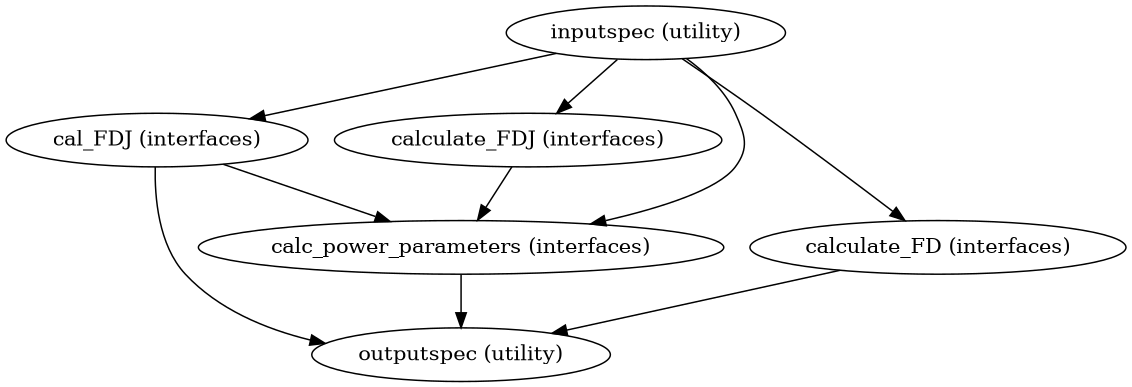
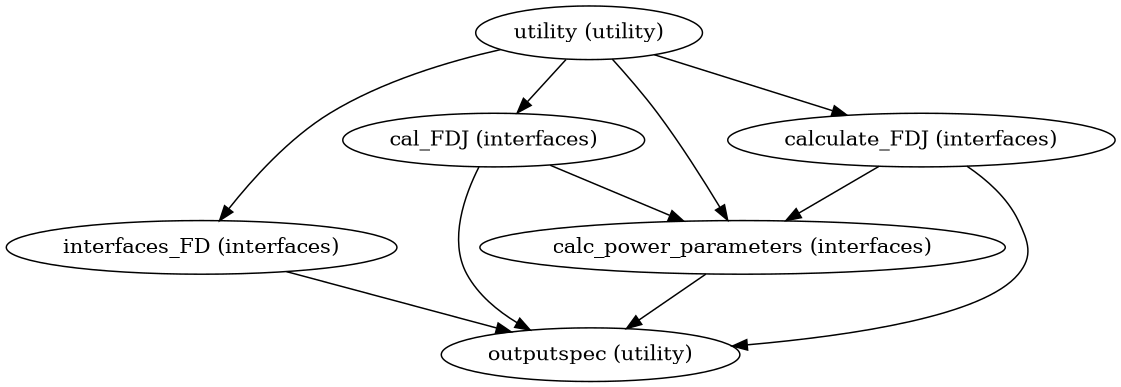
  strict digraph {
    n1 [label="cal_FDJ (interfaces)"]
-   "inputspec (utility)"
-   "calculate_FD (interfaces)"
+   "inputspec (utility)" [label="utility (utility)"]
+   "calculate_FD (interfaces)" [label="interfaces_FD (interfaces)"]
    "calculate_FDJ (interfaces)"
    "calc_power_parameters (interfaces)"
    "outputspec (utility)"
    n1 -> "calc_power_parameters (interfaces)"
    n1 -> "outputspec (utility)"
    "inputspec (utility)" -> n1
    "inputspec (utility)" -> "calculate_FD (interfaces)"
    "inputspec (utility)" -> "calculate_FDJ (interfaces)"
    "inputspec (utility)" -> "calc_power_parameters (interfaces)"
    "calculate_FD (interfaces)" -> "outputspec (utility)"
    "calculate_FDJ (interfaces)" -> "calc_power_parameters (interfaces)"
+   "calculate_FDJ (interfaces)" -> "outputspec (utility)"
    "calc_power_parameters (interfaces)" -> "outputspec (utility)"
  }
